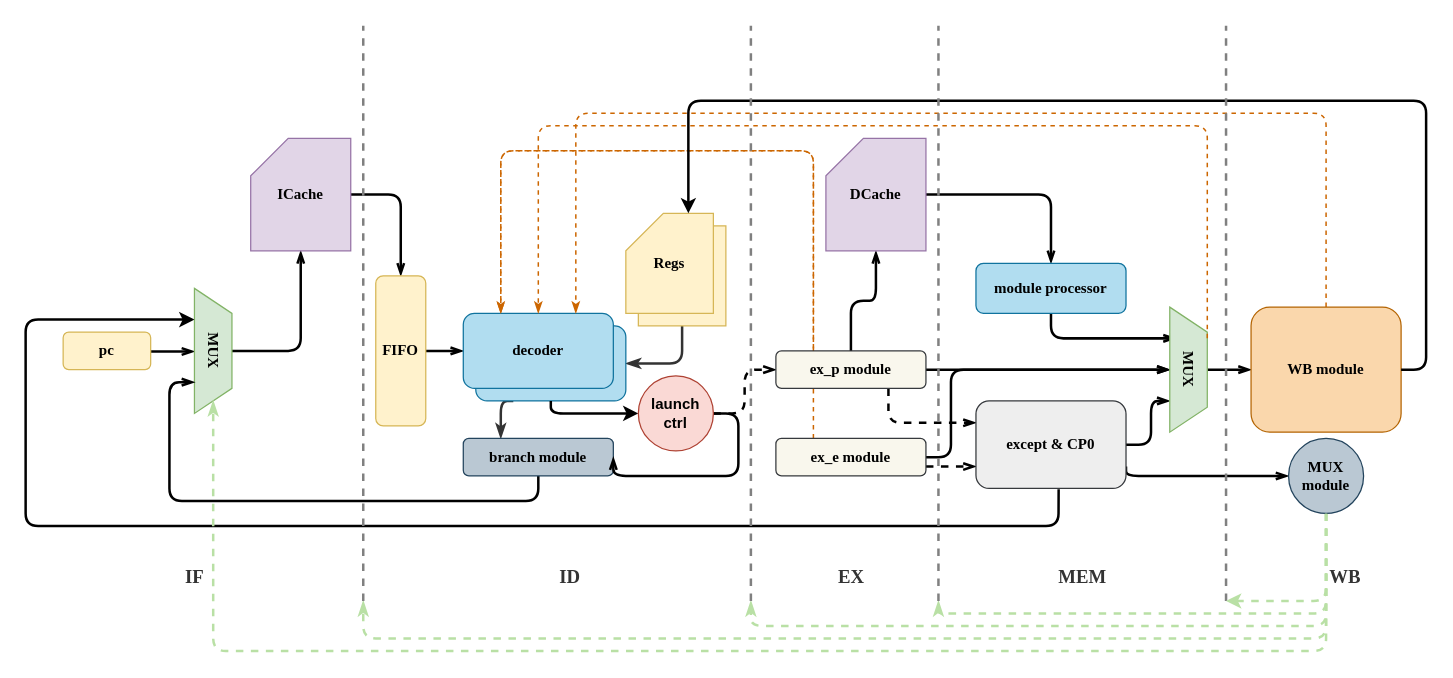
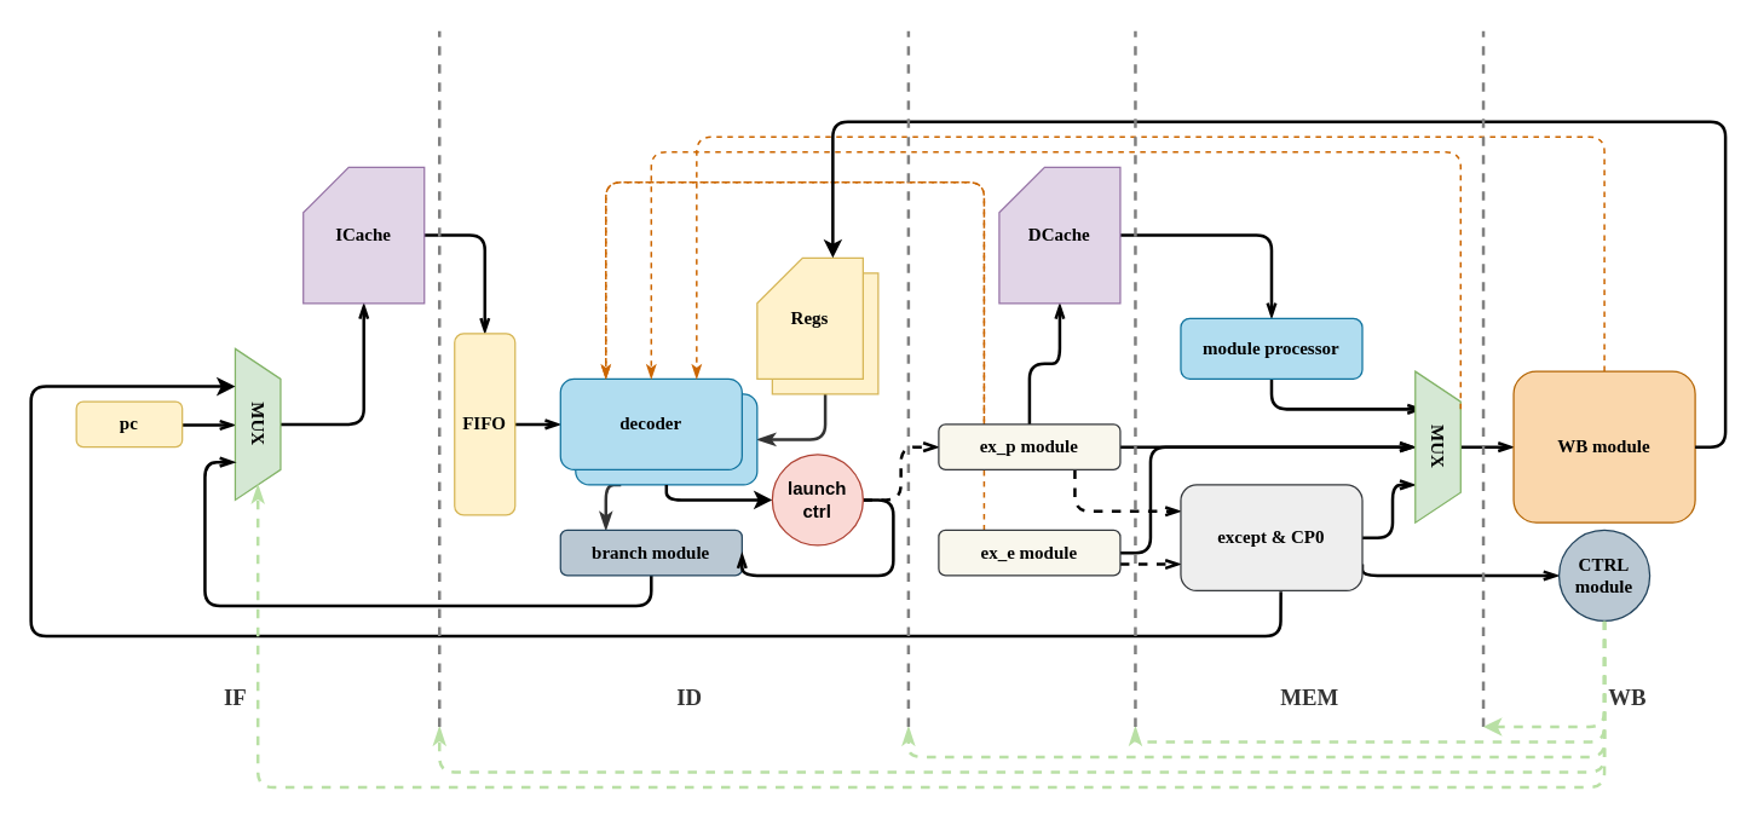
  <mxCell id="0" />
  <mxCell id="1" parent="0" />
  <mxCell id="2" style="edgeStyle=orthogonalEdgeStyle;rounded=1;orthogonalLoop=1;jettySize=auto;html=1;exitX=0.25;exitY=0;exitDx=0;exitDy=0;dashed=1;fontColor=#333333;startArrow=none;startFill=0;endArrow=classicThin;endFill=1;strokeColor=#CC6600;strokeWidth=1.2;" edge="1" parent="1" source="29"><mxGeometry relative="1" as="geometry"><mxPoint x="400" y="250" as="targetPoint" /><Array as="points"><mxPoint x="650" y="120" /><mxPoint x="400" y="120" /></Array></mxGeometry></mxCell>
  <mxCell id="3" style="edgeStyle=orthogonalEdgeStyle;rounded=1;orthogonalLoop=1;jettySize=auto;html=1;exitX=1;exitY=0.5;exitDx=0;exitDy=0;entryX=0.5;entryY=1;entryDx=0;entryDy=0;entryPerimeter=0;fontColor=#333333;startArrow=classicThin;startFill=1;endArrow=none;endFill=0;strokeColor=#333333;strokeWidth=2;" edge="1" parent="1" source="5" target="6"><mxGeometry relative="1" as="geometry"><Array as="points"><mxPoint x="545" y="290" /></Array></mxGeometry></mxCell>
  <mxCell id="4" style="edgeStyle=orthogonalEdgeStyle;rounded=1;orthogonalLoop=1;jettySize=auto;html=1;exitX=0.25;exitY=1;exitDx=0;exitDy=0;entryX=0.25;entryY=0;entryDx=0;entryDy=0;fontColor=#333333;startArrow=none;startFill=0;endArrow=classicThin;endFill=1;strokeColor=#333333;strokeWidth=2;" edge="1" parent="1" source="5" target="18"><mxGeometry relative="1" as="geometry" /></mxCell>
  <mxCell id="5" value="decoder" style="rounded=1;whiteSpace=wrap;html=1;labelBackgroundColor=none;fillColor=#b1ddf0;strokeColor=#10739e;" vertex="1" parent="1"><mxGeometry x="380" y="260" width="120" height="60" as="geometry" /></mxCell>
  <mxCell id="6" value="Regs" style="shape=card;whiteSpace=wrap;html=1;labelBackgroundColor=none;fillColor=#fff2cc;strokeColor=#d6b656;" vertex="1" parent="1"><mxGeometry x="510" y="180" width="70" height="80" as="geometry" /></mxCell>
  <mxCell id="7" style="edgeStyle=orthogonalEdgeStyle;rounded=1;orthogonalLoop=1;jettySize=auto;html=1;exitX=1;exitY=0.5;exitDx=0;exitDy=0;entryX=0.5;entryY=1;entryDx=0;entryDy=0;fontColor=#333333;startArrow=none;startFill=0;endArrow=openThin;endFill=0;strokeWidth=2;" edge="1" parent="1" target="9"><mxGeometry relative="1" as="geometry"><mxPoint x="120" y="280.5" as="sourcePoint" /></mxGeometry></mxCell>
  <mxCell id="8" style="edgeStyle=orthogonalEdgeStyle;rounded=1;orthogonalLoop=1;jettySize=auto;html=1;exitX=0.5;exitY=0;exitDx=0;exitDy=0;entryX=0.5;entryY=1;entryDx=0;entryDy=0;entryPerimeter=0;fontColor=#333333;startArrow=none;startFill=0;endArrow=openThin;endFill=0;strokeWidth=2;" edge="1" parent="1" source="9" target="11"><mxGeometry relative="1" as="geometry" /></mxCell>
  <mxCell id="9" value="&lt;b&gt;&lt;font face=&quot;Times New Roman&quot;&gt;MUX&lt;/font&gt;&lt;/b&gt;" style="shape=trapezoid;perimeter=trapezoidPerimeter;whiteSpace=wrap;html=1;fixedSize=1;rotation=90;size=20;labelBorderColor=none;fillColor=#d5e8d4;strokeColor=#82b366;" vertex="1" parent="1"><mxGeometry x="120" y="265" width="100" height="30" as="geometry" /></mxCell>
  <mxCell id="10" style="edgeStyle=orthogonalEdgeStyle;rounded=1;orthogonalLoop=1;jettySize=auto;html=1;entryX=0.5;entryY=0;entryDx=0;entryDy=0;fontColor=#333333;startArrow=none;startFill=0;endArrow=openThin;endFill=0;strokeWidth=2;" edge="1" parent="1" source="11" target="13"><mxGeometry relative="1" as="geometry" /></mxCell>
  <mxCell id="11" value="&lt;font face=&quot;Times New Roman&quot;&gt;&lt;b&gt;ICache&lt;/b&gt;&lt;/font&gt;" style="shape=card;whiteSpace=wrap;html=1;fillColor=#e1d5e7;strokeColor=#9673a6;" vertex="1" parent="1"><mxGeometry x="200" y="110" width="80" height="90" as="geometry" /></mxCell>
  <mxCell id="12" value="" style="edgeStyle=orthogonalEdgeStyle;rounded=1;orthogonalLoop=1;jettySize=auto;html=1;fontColor=#333333;startArrow=none;startFill=0;strokeWidth=2;endArrow=openThin;endFill=0;" edge="1" parent="1" source="13" target="16"><mxGeometry relative="1" as="geometry" /></mxCell>
  <mxCell id="13" value="&lt;b&gt;&lt;font face=&quot;Times New Roman&quot;&gt;FIFO&lt;/font&gt;&lt;/b&gt;" style="rounded=1;whiteSpace=wrap;html=1;labelBackgroundColor=none;fillColor=#fff2cc;strokeColor=#d6b656;" vertex="1" parent="1"><mxGeometry x="300" y="220" width="40" height="120" as="geometry" /></mxCell>
  <mxCell id="14" value="&lt;b&gt;&lt;font face=&quot;Times New Roman&quot;&gt;Regs&lt;/font&gt;&lt;/b&gt;" style="shape=card;whiteSpace=wrap;html=1;labelBackgroundColor=none;fillColor=#fff2cc;strokeColor=#d6b656;" vertex="1" parent="1"><mxGeometry x="500" y="170" width="70" height="80" as="geometry" /></mxCell>
  <mxCell id="15" style="edgeStyle=orthogonalEdgeStyle;rounded=1;orthogonalLoop=1;jettySize=auto;html=1;exitX=0.5;exitY=1;exitDx=0;exitDy=0;fontColor=#333333;startArrow=none;startFill=0;strokeWidth=2;" edge="1" parent="1" source="5" target="21"><mxGeometry relative="1" as="geometry"><Array as="points"><mxPoint x="440" y="330" /></Array></mxGeometry></mxCell>
  <mxCell id="16" value="&lt;b&gt;&lt;font face=&quot;Times New Roman&quot;&gt;decoder&lt;/font&gt;&lt;/b&gt;" style="rounded=1;whiteSpace=wrap;html=1;labelBackgroundColor=none;fillColor=#b1ddf0;strokeColor=#10739e;" vertex="1" parent="1"><mxGeometry x="370" y="250" width="120" height="60" as="geometry" /></mxCell>
  <mxCell id="17" style="edgeStyle=orthogonalEdgeStyle;rounded=1;orthogonalLoop=1;jettySize=auto;html=1;exitX=0.5;exitY=1;exitDx=0;exitDy=0;entryX=0.75;entryY=1;entryDx=0;entryDy=0;fontColor=#333333;startArrow=none;startFill=0;strokeWidth=2;endArrow=openThin;endFill=0;" edge="1" parent="1" source="18" target="9"><mxGeometry relative="1" as="geometry" /></mxCell>
  <mxCell id="18" value="&lt;b&gt;&lt;font face=&quot;Times New Roman&quot;&gt;branch module&lt;/font&gt;&lt;/b&gt;" style="rounded=1;whiteSpace=wrap;html=1;labelBackgroundColor=none;fillColor=#bac8d3;strokeColor=#23445d;" vertex="1" parent="1"><mxGeometry x="370" y="350" width="120" height="30" as="geometry" /></mxCell>
  <mxCell id="19" style="edgeStyle=orthogonalEdgeStyle;rounded=1;orthogonalLoop=1;jettySize=auto;html=1;exitX=1;exitY=0.5;exitDx=0;exitDy=0;fontColor=#333333;startArrow=none;startFill=0;endArrow=openThin;endFill=0;strokeWidth=2;dashed=1;" edge="1" parent="1" source="21" target="26"><mxGeometry relative="1" as="geometry" /></mxCell>
  <mxCell id="20" style="edgeStyle=orthogonalEdgeStyle;rounded=1;orthogonalLoop=1;jettySize=auto;html=1;exitX=1;exitY=0.5;exitDx=0;exitDy=0;fontColor=#333333;startArrow=none;startFill=0;endArrow=openThin;endFill=0;strokeWidth=2;" edge="1" parent="1" source="21" target="18"><mxGeometry relative="1" as="geometry" /></mxCell>
  <mxCell id="21" value="&lt;b&gt;launch&lt;br&gt;ctrl&lt;/b&gt;" style="ellipse;whiteSpace=wrap;html=1;aspect=fixed;labelBackgroundColor=none;fillColor=#fad9d5;strokeColor=#ae4132;" vertex="1" parent="1"><mxGeometry x="510" y="300" width="60" height="60" as="geometry" /></mxCell>
  <mxCell id="22" style="edgeStyle=orthogonalEdgeStyle;rounded=1;orthogonalLoop=1;jettySize=auto;html=1;exitX=0.5;exitY=0;exitDx=0;exitDy=0;entryX=0.5;entryY=1;entryDx=0;entryDy=0;entryPerimeter=0;fontColor=#333333;startArrow=none;startFill=0;endArrow=openThin;endFill=0;strokeWidth=2;" edge="1" parent="1" source="26" target="31"><mxGeometry relative="1" as="geometry" /></mxCell>
  <mxCell id="23" style="edgeStyle=orthogonalEdgeStyle;rounded=1;orthogonalLoop=1;jettySize=auto;html=1;exitX=0.75;exitY=1;exitDx=0;exitDy=0;entryX=0;entryY=0.25;entryDx=0;entryDy=0;fontColor=#333333;startArrow=none;startFill=0;endArrow=openThin;endFill=0;strokeWidth=2;dashed=1;" edge="1" parent="1" source="26" target="36"><mxGeometry relative="1" as="geometry" /></mxCell>
  <mxCell id="24" style="edgeStyle=orthogonalEdgeStyle;rounded=1;orthogonalLoop=1;jettySize=auto;html=1;fontColor=#333333;startArrow=none;startFill=0;endArrow=openThin;endFill=0;strokeWidth=2;" edge="1" parent="1" source="26" target="38"><mxGeometry relative="1" as="geometry" /></mxCell>
  <mxCell id="25" style="edgeStyle=orthogonalEdgeStyle;rounded=1;orthogonalLoop=1;jettySize=auto;html=1;exitX=0.25;exitY=0;exitDx=0;exitDy=0;entryX=0.25;entryY=0;entryDx=0;entryDy=0;dashed=1;fontColor=#333333;startArrow=none;startFill=0;endArrow=openThin;endFill=0;strokeColor=#CC6600;strokeWidth=1.2;" edge="1" parent="1" source="26" target="16"><mxGeometry relative="1" as="geometry"><Array as="points"><mxPoint x="650" y="120" /><mxPoint x="400" y="120" /></Array></mxGeometry></mxCell>
  <mxCell id="26" value="&lt;b&gt;&lt;font face=&quot;Times New Roman&quot;&gt;ex_p module&lt;/font&gt;&lt;/b&gt;" style="rounded=1;whiteSpace=wrap;html=1;labelBackgroundColor=none;fillColor=#f9f7ed;strokeColor=#36393d;" vertex="1" parent="1"><mxGeometry x="620" y="280" width="120" height="30" as="geometry" /></mxCell>
  <mxCell id="27" style="edgeStyle=orthogonalEdgeStyle;rounded=1;orthogonalLoop=1;jettySize=auto;html=1;exitX=1;exitY=0.75;exitDx=0;exitDy=0;entryX=0;entryY=0.75;entryDx=0;entryDy=0;fontColor=#333333;startArrow=none;startFill=0;endArrow=openThin;endFill=0;strokeWidth=2;dashed=1;" edge="1" parent="1" source="29" target="36"><mxGeometry relative="1" as="geometry" /></mxCell>
  <mxCell id="28" style="edgeStyle=orthogonalEdgeStyle;rounded=1;orthogonalLoop=1;jettySize=auto;html=1;exitX=1;exitY=0.5;exitDx=0;exitDy=0;entryX=0.5;entryY=1;entryDx=0;entryDy=0;fontColor=#333333;startArrow=none;startFill=0;endArrow=openThin;endFill=0;strokeWidth=2;" edge="1" parent="1" source="29" target="38"><mxGeometry relative="1" as="geometry"><Array as="points"><mxPoint x="760" y="365" /><mxPoint x="760" y="295" /></Array></mxGeometry></mxCell>
  <mxCell id="29" value="&lt;font face=&quot;Times New Roman&quot;&gt;&lt;b&gt;ex_e module&lt;/b&gt;&lt;/font&gt;" style="rounded=1;whiteSpace=wrap;html=1;labelBackgroundColor=none;fillColor=#f9f7ed;strokeColor=#36393d;" vertex="1" parent="1"><mxGeometry x="620" y="350" width="120" height="30" as="geometry" /></mxCell>
  <mxCell id="30" style="edgeStyle=orthogonalEdgeStyle;rounded=1;orthogonalLoop=1;jettySize=auto;html=1;entryX=0.5;entryY=0;entryDx=0;entryDy=0;fontColor=#333333;startArrow=none;startFill=0;endArrow=openThin;endFill=0;strokeWidth=2;" edge="1" parent="1" source="31" target="33"><mxGeometry relative="1" as="geometry" /></mxCell>
  <mxCell id="31" value="&lt;font face=&quot;Times New Roman&quot;&gt;&lt;b&gt;DCache&lt;/b&gt;&lt;/font&gt;" style="shape=card;whiteSpace=wrap;html=1;fillColor=#e1d5e7;strokeColor=#9673a6;" vertex="1" parent="1"><mxGeometry x="660" y="110" width="80" height="90" as="geometry" /></mxCell>
  <mxCell id="32" style="edgeStyle=orthogonalEdgeStyle;rounded=1;orthogonalLoop=1;jettySize=auto;html=1;exitX=0.5;exitY=1;exitDx=0;exitDy=0;entryX=0.25;entryY=0.833;entryDx=0;entryDy=0;entryPerimeter=0;fontColor=#333333;startArrow=none;startFill=0;endArrow=openThin;endFill=0;strokeWidth=2;" edge="1" parent="1" source="33" target="38"><mxGeometry relative="1" as="geometry" /></mxCell>
  <mxCell id="33" value="&lt;font face=&quot;Times New Roman&quot;&gt;&lt;b&gt;module processor&lt;/b&gt;&lt;/font&gt;" style="rounded=1;whiteSpace=wrap;html=1;labelBackgroundColor=none;labelBorderColor=none;fillColor=#b1ddf0;strokeColor=#10739e;" vertex="1" parent="1"><mxGeometry x="780" y="210" width="120" height="40" as="geometry" /></mxCell>
  <mxCell id="34" style="edgeStyle=orthogonalEdgeStyle;rounded=1;orthogonalLoop=1;jettySize=auto;html=1;exitX=1;exitY=0.5;exitDx=0;exitDy=0;entryX=0.75;entryY=1;entryDx=0;entryDy=0;fontColor=#333333;startArrow=none;startFill=0;endArrow=openThin;endFill=0;strokeWidth=2;" edge="1" parent="1" source="36" target="38"><mxGeometry relative="1" as="geometry" /></mxCell>
  <mxCell id="35" style="edgeStyle=orthogonalEdgeStyle;rounded=1;orthogonalLoop=1;jettySize=auto;html=1;exitX=1;exitY=0.75;exitDx=0;exitDy=0;fontColor=#333333;startArrow=none;startFill=0;endArrow=openThin;endFill=0;strokeWidth=2;" edge="1" parent="1" source="36" target="47"><mxGeometry relative="1" as="geometry"><Array as="points"><mxPoint x="900" y="380" /></Array></mxGeometry></mxCell>
  <mxCell id="36" value="&lt;b&gt;&lt;font face=&quot;Times New Roman&quot;&gt;except &amp;amp; CP0&lt;/font&gt;&lt;/b&gt;" style="rounded=1;whiteSpace=wrap;html=1;labelBackgroundColor=none;labelBorderColor=none;fillColor=#eeeeee;strokeColor=#36393d;" vertex="1" parent="1"><mxGeometry x="780" y="320" width="120" height="70" as="geometry" /></mxCell>
  <mxCell id="37" value="" style="edgeStyle=orthogonalEdgeStyle;rounded=1;orthogonalLoop=1;jettySize=auto;html=1;fontColor=#333333;startArrow=none;startFill=0;endArrow=openThin;endFill=0;strokeWidth=2;" edge="1" parent="1" source="38" target="40"><mxGeometry relative="1" as="geometry" /></mxCell>
  <mxCell id="38" value="&lt;font face=&quot;Times New Roman&quot;&gt;&lt;b&gt;MUX&lt;/b&gt;&lt;/font&gt;" style="shape=trapezoid;perimeter=trapezoidPerimeter;whiteSpace=wrap;html=1;fixedSize=1;rotation=90;size=20;labelBorderColor=none;fillColor=#d5e8d4;strokeColor=#82b366;" vertex="1" parent="1"><mxGeometry x="900" y="280" width="100" height="30" as="geometry" /></mxCell>
  <mxCell id="39" style="edgeStyle=orthogonalEdgeStyle;rounded=1;orthogonalLoop=1;jettySize=auto;html=1;exitX=0.5;exitY=0;exitDx=0;exitDy=0;entryX=0.75;entryY=0;entryDx=0;entryDy=0;fontColor=#333333;startArrow=none;startFill=0;endArrow=classicThin;endFill=1;strokeColor=#CC6600;strokeWidth=1.2;dashed=1;" edge="1" parent="1" source="40" target="16"><mxGeometry relative="1" as="geometry"><Array as="points"><mxPoint x="1060" y="90" /><mxPoint x="460" y="90" /></Array></mxGeometry></mxCell>
  <mxCell id="40" value="&lt;font face=&quot;Times New Roman&quot;&gt;&lt;b&gt;WB module&lt;/b&gt;&lt;/font&gt;" style="rounded=1;whiteSpace=wrap;html=1;labelBackgroundColor=none;labelBorderColor=none;fillColor=#fad7ac;strokeColor=#b46504;" vertex="1" parent="1"><mxGeometry x="1000" y="245" width="120" height="100" as="geometry" /></mxCell>
  <mxCell id="41" value="" style="endArrow=classic;html=1;rounded=1;fontColor=#333333;strokeWidth=2;exitX=1;exitY=0.5;exitDx=0;exitDy=0;entryX=0;entryY=0;entryDx=50;entryDy=0;entryPerimeter=0;" edge="1" parent="1" source="40" target="14"><mxGeometry width="50" height="50" relative="1" as="geometry"><mxPoint x="840" y="270" as="sourcePoint" /><mxPoint x="890" y="220" as="targetPoint" /><Array as="points"><mxPoint x="1140" y="295" /><mxPoint x="1140" y="80" /><mxPoint x="550" y="80" /></Array></mxGeometry></mxCell>
  <mxCell id="42" value="" style="endArrow=classic;html=1;rounded=1;fontColor=#333333;strokeWidth=2;exitX=0.551;exitY=1.01;exitDx=0;exitDy=0;exitPerimeter=0;entryX=0.25;entryY=1;entryDx=0;entryDy=0;" edge="1" parent="1" source="36" target="9"><mxGeometry width="50" height="50" relative="1" as="geometry"><mxPoint x="370" y="350" as="sourcePoint" /><mxPoint x="420" y="300" as="targetPoint" /><Array as="points"><mxPoint x="846" y="420" /><mxPoint x="826" y="420" /><mxPoint x="20" y="420" /><mxPoint x="20" y="255" /></Array></mxGeometry></mxCell>
  <mxCell id="43" style="edgeStyle=orthogonalEdgeStyle;rounded=1;orthogonalLoop=1;jettySize=auto;html=1;exitX=0.5;exitY=1;exitDx=0;exitDy=0;dashed=1;fontFamily=Times New Roman;fontColor=#333333;startArrow=none;startFill=0;endArrow=classicThin;endFill=1;strokeColor=#B9E0A5;strokeWidth=2;" edge="1" parent="1" source="47"><mxGeometry relative="1" as="geometry"><mxPoint x="750" y="480" as="targetPoint" /><Array as="points"><mxPoint x="1060" y="490" /><mxPoint x="750" y="490" /></Array></mxGeometry></mxCell>
  <mxCell id="44" style="edgeStyle=orthogonalEdgeStyle;rounded=1;orthogonalLoop=1;jettySize=auto;html=1;exitX=0.5;exitY=1;exitDx=0;exitDy=0;dashed=1;fontFamily=Times New Roman;fontColor=#333333;startArrow=none;startFill=0;endArrow=classicThin;endFill=1;strokeColor=#B9E0A5;strokeWidth=2;" edge="1" parent="1" source="47"><mxGeometry relative="1" as="geometry"><mxPoint x="600" y="480" as="targetPoint" /><Array as="points"><mxPoint x="1060" y="500" /><mxPoint x="600" y="500" /></Array></mxGeometry></mxCell>
  <mxCell id="45" style="edgeStyle=orthogonalEdgeStyle;rounded=1;orthogonalLoop=1;jettySize=auto;html=1;exitX=0.5;exitY=1;exitDx=0;exitDy=0;dashed=1;fontFamily=Times New Roman;fontColor=#333333;startArrow=none;startFill=0;endArrow=classicThin;endFill=1;strokeColor=#B9E0A5;strokeWidth=2;" edge="1" parent="1" source="47"><mxGeometry relative="1" as="geometry"><mxPoint x="290" y="480" as="targetPoint" /><Array as="points"><mxPoint x="1060" y="510" /><mxPoint x="290" y="510" /></Array></mxGeometry></mxCell>
  <mxCell id="46" style="edgeStyle=orthogonalEdgeStyle;rounded=1;orthogonalLoop=1;jettySize=auto;html=1;exitX=0.5;exitY=1;exitDx=0;exitDy=0;dashed=1;fontFamily=Times New Roman;fontColor=#333333;startArrow=none;startFill=0;endArrow=classicThin;endFill=1;strokeColor=#B9E0A5;strokeWidth=2;" edge="1" parent="1" source="47" target="9"><mxGeometry relative="1" as="geometry"><Array as="points"><mxPoint x="1060" y="520" /><mxPoint x="170" y="520" /></Array></mxGeometry></mxCell>
- <mxCell id="47" value="&lt;font face=&quot;Times New Roman&quot;&gt;&lt;b&gt;MUX&lt;br&gt;module&lt;/b&gt;&lt;/font&gt;" style="ellipse;whiteSpace=wrap;html=1;aspect=fixed;labelBackgroundColor=none;fillColor=#bac8d3;strokeColor=#23445d;" vertex="1" parent="1"><mxGeometry x="1030" y="350" width="60" height="60" as="geometry" /></mxCell>
+ <mxCell id="47" value="&lt;font face=&quot;Times New Roman&quot;&gt;&lt;b&gt;CTRL&lt;br&gt;module&lt;/b&gt;&lt;/font&gt;" style="ellipse;whiteSpace=wrap;html=1;aspect=fixed;labelBackgroundColor=none;fillColor=#bac8d3;strokeColor=#23445d;" vertex="1" parent="1"><mxGeometry x="1030" y="350" width="60" height="60" as="geometry" /></mxCell>
  <mxCell id="48" value="" style="endArrow=classicThin;html=1;rounded=1;dashed=1;fontColor=#333333;strokeColor=#CC6600;strokeWidth=1.2;exitX=0.25;exitY=0;exitDx=0;exitDy=0;entryX=0.5;entryY=0;entryDx=0;entryDy=0;endFill=1;" edge="1" parent="1" source="38" target="16"><mxGeometry width="50" height="50" relative="1" as="geometry"><mxPoint x="690" y="290" as="sourcePoint" /><mxPoint x="740" y="240" as="targetPoint" /><Array as="points"><mxPoint x="965" y="100" /><mxPoint x="430" y="100" /></Array></mxGeometry></mxCell>
  <mxCell id="49" value="&lt;b&gt;pc&lt;/b&gt;" style="rounded=1;whiteSpace=wrap;html=1;labelBackgroundColor=none;labelBorderColor=none;fontFamily=Times New Roman;fillColor=#fff2cc;strokeColor=#d6b656;" vertex="1" parent="1"><mxGeometry x="50" y="265" width="70" height="30" as="geometry" /></mxCell>
  <mxCell id="50" value="" style="endArrow=none;dashed=1;html=1;rounded=1;fontFamily=Times New Roman;fontColor=#333333;strokeColor=#808080;strokeWidth=2;" edge="1" parent="1"><mxGeometry width="50" height="50" relative="1" as="geometry"><mxPoint x="290" y="480" as="sourcePoint" /><mxPoint x="290" y="20" as="targetPoint" /></mxGeometry></mxCell>
  <mxCell id="51" value="" style="endArrow=none;dashed=1;html=1;rounded=1;fontFamily=Times New Roman;fontColor=#333333;strokeColor=#808080;strokeWidth=2;" edge="1" parent="1"><mxGeometry width="50" height="50" relative="1" as="geometry"><mxPoint x="600" y="480" as="sourcePoint" /><mxPoint x="600" y="20" as="targetPoint" /></mxGeometry></mxCell>
  <mxCell id="52" value="" style="endArrow=none;dashed=1;html=1;rounded=1;fontFamily=Times New Roman;fontColor=#333333;strokeColor=#808080;strokeWidth=2;" edge="1" parent="1"><mxGeometry width="50" height="50" relative="1" as="geometry"><mxPoint x="750" y="480" as="sourcePoint" /><mxPoint x="750" y="20" as="targetPoint" /></mxGeometry></mxCell>
  <mxCell id="53" value="" style="endArrow=none;dashed=1;html=1;rounded=1;fontFamily=Times New Roman;fontColor=#333333;strokeColor=#808080;strokeWidth=2;" edge="1" parent="1"><mxGeometry width="50" height="50" relative="1" as="geometry"><mxPoint x="980" y="480" as="sourcePoint" /><mxPoint x="980" y="20" as="targetPoint" /></mxGeometry></mxCell>
  <mxCell id="54" value="" style="endArrow=classic;html=1;rounded=1;dashed=1;fontFamily=Times New Roman;fontColor=#333333;strokeColor=#B9E0A5;strokeWidth=2;exitX=0.5;exitY=1;exitDx=0;exitDy=0;" edge="1" parent="1" source="47"><mxGeometry width="50" height="50" relative="1" as="geometry"><mxPoint x="580" y="390" as="sourcePoint" /><mxPoint x="980" y="480" as="targetPoint" /><Array as="points"><mxPoint x="1060" y="480" /></Array></mxGeometry></mxCell>
  <mxCell id="55" value="&lt;b&gt;&lt;font style=&quot;font-size: 15px;&quot;&gt;IF&lt;/font&gt;&lt;/b&gt;" style="text;html=1;resizable=0;autosize=1;align=center;verticalAlign=middle;points=[];fillColor=none;strokeColor=none;rounded=0;labelBackgroundColor=none;labelBorderColor=none;fontFamily=Times New Roman;fontColor=#333333;" vertex="1" parent="1"><mxGeometry x="140" y="450" width="30" height="20" as="geometry" /></mxCell>
  <mxCell id="56" value="&lt;b&gt;&lt;font style=&quot;font-size: 15px;&quot;&gt;ID&lt;/font&gt;&lt;/b&gt;" style="text;html=1;resizable=0;autosize=1;align=center;verticalAlign=middle;points=[];fillColor=none;strokeColor=none;rounded=0;labelBackgroundColor=none;labelBorderColor=none;fontFamily=Times New Roman;fontColor=#333333;" vertex="1" parent="1"><mxGeometry x="440" y="450" width="30" height="20" as="geometry" /></mxCell>
- <mxCell id="57" value="&lt;b&gt;&lt;font style=&quot;font-size: 15px;&quot;&gt;EX&lt;/font&gt;&lt;/b&gt;" style="text;html=1;resizable=0;autosize=1;align=center;verticalAlign=middle;points=[];fillColor=none;strokeColor=none;rounded=0;labelBackgroundColor=none;labelBorderColor=none;fontFamily=Times New Roman;fontColor=#333333;" vertex="1" parent="1"><mxGeometry x="660" y="450" width="40" height="20" as="geometry" /></mxCell>
  <mxCell id="58" value="&lt;b&gt;&lt;font style=&quot;font-size: 15px;&quot;&gt;MEM&lt;/font&gt;&lt;/b&gt;" style="text;html=1;resizable=0;autosize=1;align=center;verticalAlign=middle;points=[];fillColor=none;strokeColor=none;rounded=0;labelBackgroundColor=none;labelBorderColor=none;fontFamily=Times New Roman;fontColor=#333333;" vertex="1" parent="1"><mxGeometry x="840" y="450" width="50" height="20" as="geometry" /></mxCell>
  <mxCell id="59" value="&lt;b&gt;&lt;font style=&quot;font-size: 15px;&quot;&gt;WB&lt;/font&gt;&lt;/b&gt;" style="text;html=1;resizable=0;autosize=1;align=center;verticalAlign=middle;points=[];fillColor=none;strokeColor=none;rounded=0;labelBackgroundColor=none;labelBorderColor=none;fontFamily=Times New Roman;fontColor=#333333;" vertex="1" parent="1"><mxGeometry x="1055" y="450" width="40" height="20" as="geometry" /></mxCell>
